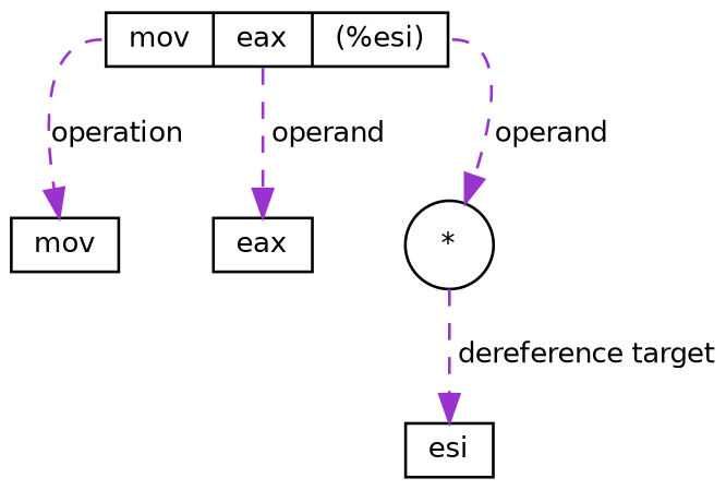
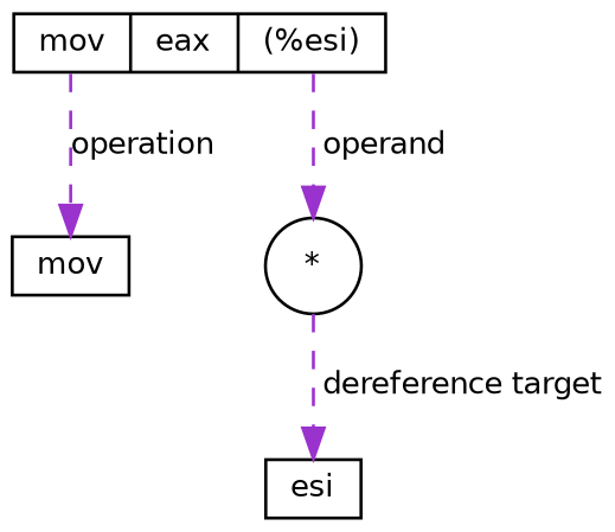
  digraph {
    node [color=black fontname=Helvetica fontsize=10 shape=record]
    edge [color=darkorchid3 fontname=Helvetica fontsize=10 labelfontname=Helvetica labelfontsize=10 labeljust=r style=dashed]
    n1 [height=0.2 label="<f>mov|<f1>eax|<f2>(%esi)" width=0.4]
    mov [height=0.2 width=0.4]
    n3 [height=0.2 label="*" shape=circle width=0.2]
-   eax [height=0.2 width=0.4]
    esi [height=0.2 width=0.4]
    n1 -> mov [label=operation tailport=f]
    n1 -> n3 [label=" operand" tailport=f2]
-   n1 -> eax [label=" operand" tailport=f1]
    n3 -> esi [label=" dereference target" labeljust=""]
  }
